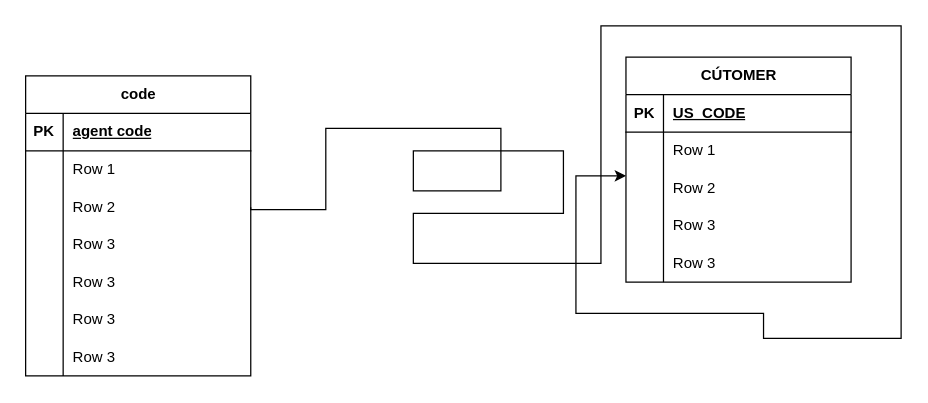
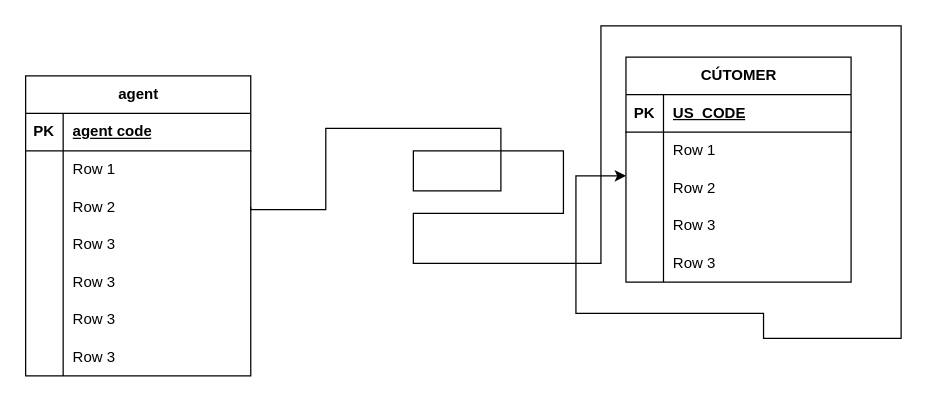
  <mxCell id="0" />
  <mxCell id="1" parent="0" />
- <mxCell id="2" value="code" style="shape=table;startSize=30;container=1;collapsible=1;childLayout=tableLayout;fixedRows=1;rowLines=0;fontStyle=1;align=center;resizeLast=1;html=1;" vertex="1" parent="1"><mxGeometry x="20" y="60" width="180" height="240" as="geometry" /></mxCell>
+ <mxCell id="2" value="agent" style="shape=table;startSize=30;container=1;collapsible=1;childLayout=tableLayout;fixedRows=1;rowLines=0;fontStyle=1;align=center;resizeLast=1;html=1;" vertex="1" parent="1"><mxGeometry x="20" y="60" width="180" height="240" as="geometry" /></mxCell>
  <mxCell id="3" value="" style="shape=tableRow;horizontal=0;startSize=0;swimlaneHead=0;swimlaneBody=0;fillColor=none;collapsible=0;dropTarget=0;points=[[0,0.5],[1,0.5]];portConstraint=eastwest;top=0;left=0;right=0;bottom=1;" vertex="1" parent="2"><mxGeometry y="30" width="180" height="30" as="geometry" /></mxCell>
  <mxCell id="4" value="PK" style="shape=partialRectangle;connectable=0;fillColor=none;top=0;left=0;bottom=0;right=0;fontStyle=1;overflow=hidden;whiteSpace=wrap;html=1;" vertex="1" parent="3"><mxGeometry width="30" height="30" as="geometry"><mxRectangle width="30" height="30" as="alternateBounds" /></mxGeometry></mxCell>
  <mxCell id="5" value="agent code" style="shape=partialRectangle;connectable=0;fillColor=none;top=0;left=0;bottom=0;right=0;align=left;spacingLeft=6;fontStyle=5;overflow=hidden;whiteSpace=wrap;html=1;" vertex="1" parent="3"><mxGeometry x="30" width="150" height="30" as="geometry"><mxRectangle width="150" height="30" as="alternateBounds" /></mxGeometry></mxCell>
  <mxCell id="6" value="" style="shape=tableRow;horizontal=0;startSize=0;swimlaneHead=0;swimlaneBody=0;fillColor=none;collapsible=0;dropTarget=0;points=[[0,0.5],[1,0.5]];portConstraint=eastwest;top=0;left=0;right=0;bottom=0;" vertex="1" parent="2"><mxGeometry y="60" width="180" height="30" as="geometry" /></mxCell>
  <mxCell id="7" value="" style="shape=partialRectangle;connectable=0;fillColor=none;top=0;left=0;bottom=0;right=0;editable=1;overflow=hidden;whiteSpace=wrap;html=1;" vertex="1" parent="6"><mxGeometry width="30" height="30" as="geometry"><mxRectangle width="30" height="30" as="alternateBounds" /></mxGeometry></mxCell>
  <mxCell id="8" value="Row 1" style="shape=partialRectangle;connectable=0;fillColor=none;top=0;left=0;bottom=0;right=0;align=left;spacingLeft=6;overflow=hidden;whiteSpace=wrap;html=1;" vertex="1" parent="6"><mxGeometry x="30" width="150" height="30" as="geometry"><mxRectangle width="150" height="30" as="alternateBounds" /></mxGeometry></mxCell>
  <mxCell id="9" value="" style="shape=tableRow;horizontal=0;startSize=0;swimlaneHead=0;swimlaneBody=0;fillColor=none;collapsible=0;dropTarget=0;points=[[0,0.5],[1,0.5]];portConstraint=eastwest;top=0;left=0;right=0;bottom=0;" vertex="1" parent="2"><mxGeometry y="90" width="180" height="30" as="geometry" /></mxCell>
  <mxCell id="10" value="" style="shape=partialRectangle;connectable=0;fillColor=none;top=0;left=0;bottom=0;right=0;editable=1;overflow=hidden;whiteSpace=wrap;html=1;" vertex="1" parent="9"><mxGeometry width="30" height="30" as="geometry"><mxRectangle width="30" height="30" as="alternateBounds" /></mxGeometry></mxCell>
  <mxCell id="11" value="Row 2" style="shape=partialRectangle;connectable=0;fillColor=none;top=0;left=0;bottom=0;right=0;align=left;spacingLeft=6;overflow=hidden;whiteSpace=wrap;html=1;" vertex="1" parent="9"><mxGeometry x="30" width="150" height="30" as="geometry"><mxRectangle width="150" height="30" as="alternateBounds" /></mxGeometry></mxCell>
  <mxCell id="12" value="" style="shape=tableRow;horizontal=0;startSize=0;swimlaneHead=0;swimlaneBody=0;fillColor=none;collapsible=0;dropTarget=0;points=[[0,0.5],[1,0.5]];portConstraint=eastwest;top=0;left=0;right=0;bottom=0;" vertex="1" parent="2"><mxGeometry y="120" width="180" height="30" as="geometry" /></mxCell>
  <mxCell id="13" value="" style="shape=partialRectangle;connectable=0;fillColor=none;top=0;left=0;bottom=0;right=0;editable=1;overflow=hidden;whiteSpace=wrap;html=1;" vertex="1" parent="12"><mxGeometry width="30" height="30" as="geometry"><mxRectangle width="30" height="30" as="alternateBounds" /></mxGeometry></mxCell>
  <mxCell id="14" value="Row 3" style="shape=partialRectangle;connectable=0;fillColor=none;top=0;left=0;bottom=0;right=0;align=left;spacingLeft=6;overflow=hidden;whiteSpace=wrap;html=1;" vertex="1" parent="12"><mxGeometry x="30" width="150" height="30" as="geometry"><mxRectangle width="150" height="30" as="alternateBounds" /></mxGeometry></mxCell>
  <mxCell id="15" value="" style="shape=tableRow;horizontal=0;startSize=0;swimlaneHead=0;swimlaneBody=0;fillColor=none;collapsible=0;dropTarget=0;points=[[0,0.5],[1,0.5]];portConstraint=eastwest;top=0;left=0;right=0;bottom=0;" vertex="1" parent="2"><mxGeometry y="150" width="180" height="30" as="geometry" /></mxCell>
  <mxCell id="16" value="" style="shape=partialRectangle;connectable=0;fillColor=none;top=0;left=0;bottom=0;right=0;editable=1;overflow=hidden;whiteSpace=wrap;html=1;" vertex="1" parent="15"><mxGeometry width="30" height="30" as="geometry"><mxRectangle width="30" height="30" as="alternateBounds" /></mxGeometry></mxCell>
  <mxCell id="17" value="Row 3" style="shape=partialRectangle;connectable=0;fillColor=none;top=0;left=0;bottom=0;right=0;align=left;spacingLeft=6;overflow=hidden;whiteSpace=wrap;html=1;" vertex="1" parent="15"><mxGeometry x="30" width="150" height="30" as="geometry"><mxRectangle width="150" height="30" as="alternateBounds" /></mxGeometry></mxCell>
  <mxCell id="18" value="" style="shape=tableRow;horizontal=0;startSize=0;swimlaneHead=0;swimlaneBody=0;fillColor=none;collapsible=0;dropTarget=0;points=[[0,0.5],[1,0.5]];portConstraint=eastwest;top=0;left=0;right=0;bottom=0;" vertex="1" parent="2"><mxGeometry y="180" width="180" height="30" as="geometry" /></mxCell>
  <mxCell id="19" value="" style="shape=partialRectangle;connectable=0;fillColor=none;top=0;left=0;bottom=0;right=0;editable=1;overflow=hidden;whiteSpace=wrap;html=1;" vertex="1" parent="18"><mxGeometry width="30" height="30" as="geometry"><mxRectangle width="30" height="30" as="alternateBounds" /></mxGeometry></mxCell>
  <mxCell id="20" value="Row 3" style="shape=partialRectangle;connectable=0;fillColor=none;top=0;left=0;bottom=0;right=0;align=left;spacingLeft=6;overflow=hidden;whiteSpace=wrap;html=1;" vertex="1" parent="18"><mxGeometry x="30" width="150" height="30" as="geometry"><mxRectangle width="150" height="30" as="alternateBounds" /></mxGeometry></mxCell>
  <mxCell id="21" value="" style="shape=tableRow;horizontal=0;startSize=0;swimlaneHead=0;swimlaneBody=0;fillColor=none;collapsible=0;dropTarget=0;points=[[0,0.5],[1,0.5]];portConstraint=eastwest;top=0;left=0;right=0;bottom=0;" vertex="1" parent="2"><mxGeometry y="210" width="180" height="30" as="geometry" /></mxCell>
  <mxCell id="22" value="" style="shape=partialRectangle;connectable=0;fillColor=none;top=0;left=0;bottom=0;right=0;editable=1;overflow=hidden;whiteSpace=wrap;html=1;" vertex="1" parent="21"><mxGeometry width="30" height="30" as="geometry"><mxRectangle width="30" height="30" as="alternateBounds" /></mxGeometry></mxCell>
  <mxCell id="23" value="Row 3" style="shape=partialRectangle;connectable=0;fillColor=none;top=0;left=0;bottom=0;right=0;align=left;spacingLeft=6;overflow=hidden;whiteSpace=wrap;html=1;" vertex="1" parent="21"><mxGeometry x="30" width="150" height="30" as="geometry"><mxRectangle width="150" height="30" as="alternateBounds" /></mxGeometry></mxCell>
  <mxCell id="24" value="CÚTOMER" style="shape=table;startSize=30;container=1;collapsible=1;childLayout=tableLayout;fixedRows=1;rowLines=0;fontStyle=1;align=center;resizeLast=1;html=1;" vertex="1" parent="1"><mxGeometry x="500" y="45" width="180" height="180" as="geometry" /></mxCell>
  <mxCell id="25" value="" style="shape=tableRow;horizontal=0;startSize=0;swimlaneHead=0;swimlaneBody=0;fillColor=none;collapsible=0;dropTarget=0;points=[[0,0.5],[1,0.5]];portConstraint=eastwest;top=0;left=0;right=0;bottom=1;" vertex="1" parent="24"><mxGeometry y="30" width="180" height="30" as="geometry" /></mxCell>
  <mxCell id="26" value="PK" style="shape=partialRectangle;connectable=0;fillColor=none;top=0;left=0;bottom=0;right=0;fontStyle=1;overflow=hidden;whiteSpace=wrap;html=1;" vertex="1" parent="25"><mxGeometry width="30" height="30" as="geometry"><mxRectangle width="30" height="30" as="alternateBounds" /></mxGeometry></mxCell>
  <mxCell id="27" value="US_CODE" style="shape=partialRectangle;connectable=0;fillColor=none;top=0;left=0;bottom=0;right=0;align=left;spacingLeft=6;fontStyle=5;overflow=hidden;whiteSpace=wrap;html=1;" vertex="1" parent="25"><mxGeometry x="30" width="150" height="30" as="geometry"><mxRectangle width="150" height="30" as="alternateBounds" /></mxGeometry></mxCell>
  <mxCell id="28" value="" style="shape=tableRow;horizontal=0;startSize=0;swimlaneHead=0;swimlaneBody=0;fillColor=none;collapsible=0;dropTarget=0;points=[[0,0.5],[1,0.5]];portConstraint=eastwest;top=0;left=0;right=0;bottom=0;" vertex="1" parent="24"><mxGeometry y="60" width="180" height="30" as="geometry" /></mxCell>
  <mxCell id="29" value="" style="shape=partialRectangle;connectable=0;fillColor=none;top=0;left=0;bottom=0;right=0;editable=1;overflow=hidden;whiteSpace=wrap;html=1;" vertex="1" parent="28"><mxGeometry width="30" height="30" as="geometry"><mxRectangle width="30" height="30" as="alternateBounds" /></mxGeometry></mxCell>
  <mxCell id="30" value="Row 1" style="shape=partialRectangle;connectable=0;fillColor=none;top=0;left=0;bottom=0;right=0;align=left;spacingLeft=6;overflow=hidden;whiteSpace=wrap;html=1;" vertex="1" parent="28"><mxGeometry x="30" width="150" height="30" as="geometry"><mxRectangle width="150" height="30" as="alternateBounds" /></mxGeometry></mxCell>
  <mxCell id="31" value="" style="shape=tableRow;horizontal=0;startSize=0;swimlaneHead=0;swimlaneBody=0;fillColor=none;collapsible=0;dropTarget=0;points=[[0,0.5],[1,0.5]];portConstraint=eastwest;top=0;left=0;right=0;bottom=0;" vertex="1" parent="24"><mxGeometry y="90" width="180" height="30" as="geometry" /></mxCell>
  <mxCell id="32" value="" style="shape=partialRectangle;connectable=0;fillColor=none;top=0;left=0;bottom=0;right=0;editable=1;overflow=hidden;whiteSpace=wrap;html=1;" vertex="1" parent="31"><mxGeometry width="30" height="30" as="geometry"><mxRectangle width="30" height="30" as="alternateBounds" /></mxGeometry></mxCell>
  <mxCell id="33" value="Row 2" style="shape=partialRectangle;connectable=0;fillColor=none;top=0;left=0;bottom=0;right=0;align=left;spacingLeft=6;overflow=hidden;whiteSpace=wrap;html=1;" vertex="1" parent="31"><mxGeometry x="30" width="150" height="30" as="geometry"><mxRectangle width="150" height="30" as="alternateBounds" /></mxGeometry></mxCell>
  <mxCell id="34" value="" style="shape=tableRow;horizontal=0;startSize=0;swimlaneHead=0;swimlaneBody=0;fillColor=none;collapsible=0;dropTarget=0;points=[[0,0.5],[1,0.5]];portConstraint=eastwest;top=0;left=0;right=0;bottom=0;" vertex="1" parent="24"><mxGeometry y="120" width="180" height="30" as="geometry" /></mxCell>
  <mxCell id="35" value="" style="shape=partialRectangle;connectable=0;fillColor=none;top=0;left=0;bottom=0;right=0;editable=1;overflow=hidden;whiteSpace=wrap;html=1;" vertex="1" parent="34"><mxGeometry width="30" height="30" as="geometry"><mxRectangle width="30" height="30" as="alternateBounds" /></mxGeometry></mxCell>
  <mxCell id="36" value="Row 3" style="shape=partialRectangle;connectable=0;fillColor=none;top=0;left=0;bottom=0;right=0;align=left;spacingLeft=6;overflow=hidden;whiteSpace=wrap;html=1;" vertex="1" parent="34"><mxGeometry x="30" width="150" height="30" as="geometry"><mxRectangle width="150" height="30" as="alternateBounds" /></mxGeometry></mxCell>
  <mxCell id="37" value="" style="shape=tableRow;horizontal=0;startSize=0;swimlaneHead=0;swimlaneBody=0;fillColor=none;collapsible=0;dropTarget=0;points=[[0,0.5],[1,0.5]];portConstraint=eastwest;top=0;left=0;right=0;bottom=0;" vertex="1" parent="24"><mxGeometry y="150" width="180" height="30" as="geometry" /></mxCell>
  <mxCell id="38" value="" style="shape=partialRectangle;connectable=0;fillColor=none;top=0;left=0;bottom=0;right=0;editable=1;overflow=hidden;whiteSpace=wrap;html=1;" vertex="1" parent="37"><mxGeometry width="30" height="30" as="geometry"><mxRectangle width="30" height="30" as="alternateBounds" /></mxGeometry></mxCell>
  <mxCell id="39" value="Row 3" style="shape=partialRectangle;connectable=0;fillColor=none;top=0;left=0;bottom=0;right=0;align=left;spacingLeft=6;overflow=hidden;whiteSpace=wrap;html=1;" vertex="1" parent="37"><mxGeometry x="30" width="150" height="30" as="geometry"><mxRectangle width="150" height="30" as="alternateBounds" /></mxGeometry></mxCell>
  <mxCell id="40" style="edgeStyle=orthogonalEdgeStyle;rounded=0;orthogonalLoop=1;jettySize=auto;html=1;exitX=1;exitY=0.5;exitDx=0;exitDy=0;entryX=0;entryY=0.167;entryDx=0;entryDy=0;entryPerimeter=0;" edge="1" parent="1" source="9" target="31"><mxGeometry relative="1" as="geometry"><mxPoint x="460" y="150" as="targetPoint" /><mxPoint x="210" y="170" as="sourcePoint" /><Array as="points"><mxPoint x="200" y="167" /><mxPoint x="260" y="167" /><mxPoint x="260" y="102" /><mxPoint x="400" y="102" /><mxPoint x="400" y="152" /><mxPoint x="330" y="152" /><mxPoint x="330" y="120" /><mxPoint x="450" y="120" /><mxPoint x="450" y="170" /><mxPoint x="330" y="170" /><mxPoint x="330" y="210" /><mxPoint x="480" y="210" /><mxPoint x="480" y="20" /><mxPoint x="720" y="20" /><mxPoint x="720" y="270" /><mxPoint x="610" y="270" /><mxPoint x="610" y="250" /><mxPoint x="460" y="250" /><mxPoint x="460" y="140" /></Array></mxGeometry></mxCell>
